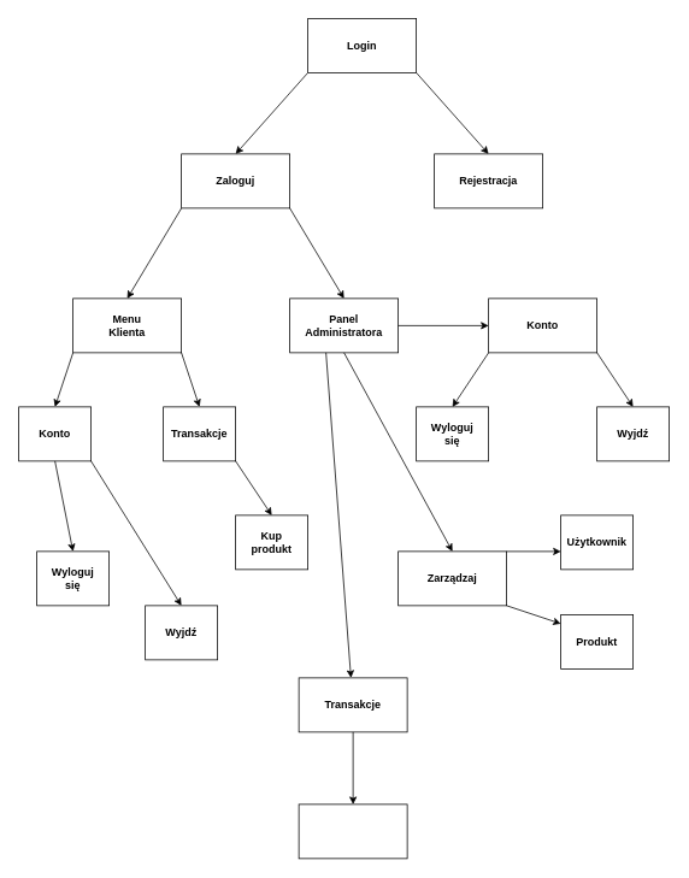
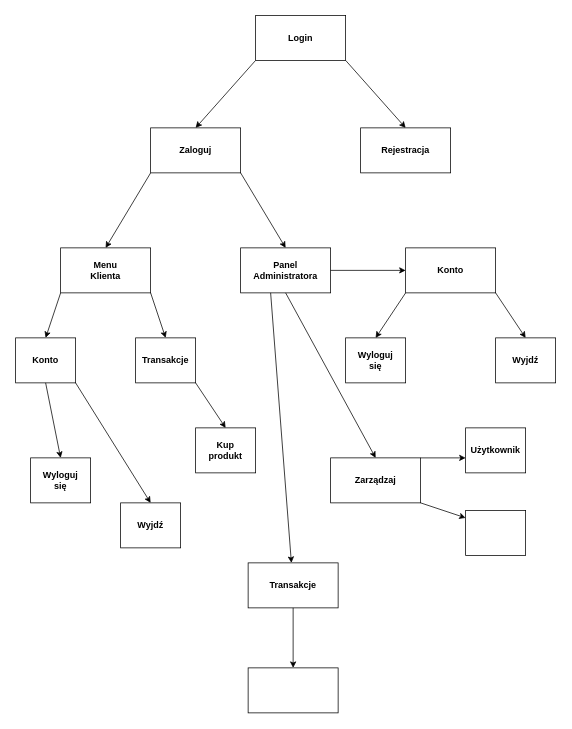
  <mxCell id="0" />
  <mxCell id="1" parent="0" />
  <mxCell id="2" value="" style="rounded=0;whiteSpace=wrap;html=1;" vertex="1" parent="1"><mxGeometry x="340" y="20" width="120" height="60" as="geometry" /></mxCell>
  <mxCell id="3" value="&lt;b&gt;Login&lt;/b&gt;" style="text;html=1;strokeColor=none;fillColor=none;align=center;verticalAlign=middle;whiteSpace=wrap;rounded=0;" vertex="1" parent="1"><mxGeometry x="380" y="40" width="40" height="20" as="geometry" /></mxCell>
  <mxCell id="4" value="" style="endArrow=classic;html=1;exitX=0;exitY=1;exitDx=0;exitDy=0;" edge="1" parent="1" source="2"><mxGeometry width="50" height="50" relative="1" as="geometry"><mxPoint x="400" y="250" as="sourcePoint" /><mxPoint x="260" y="170" as="targetPoint" /></mxGeometry></mxCell>
  <mxCell id="5" value="" style="endArrow=classic;html=1;exitX=1;exitY=1;exitDx=0;exitDy=0;" edge="1" parent="1" source="2"><mxGeometry width="50" height="50" relative="1" as="geometry"><mxPoint x="474" y="100" as="sourcePoint" /><mxPoint x="540" y="170" as="targetPoint" /></mxGeometry></mxCell>
  <mxCell id="6" value="" style="rounded=0;whiteSpace=wrap;html=1;" vertex="1" parent="1"><mxGeometry x="200" y="170" width="120" height="60" as="geometry" /></mxCell>
  <mxCell id="7" value="" style="rounded=0;whiteSpace=wrap;html=1;" vertex="1" parent="1"><mxGeometry x="480" y="170" width="120" height="60" as="geometry" /></mxCell>
  <mxCell id="8" value="&lt;b&gt;Rejestracja&lt;/b&gt;" style="text;html=1;strokeColor=none;fillColor=none;align=center;verticalAlign=middle;whiteSpace=wrap;rounded=0;" vertex="1" parent="1"><mxGeometry x="520" y="190" width="40" height="20" as="geometry" /></mxCell>
  <mxCell id="9" value="&lt;b&gt;Zaloguj&lt;/b&gt;" style="text;html=1;strokeColor=none;fillColor=none;align=center;verticalAlign=middle;whiteSpace=wrap;rounded=0;" vertex="1" parent="1"><mxGeometry x="240" y="190" width="40" height="20" as="geometry" /></mxCell>
  <mxCell id="10" value="" style="endArrow=classic;html=1;exitX=0;exitY=1;exitDx=0;exitDy=0;" edge="1" parent="1" source="6"><mxGeometry width="50" height="50" relative="1" as="geometry"><mxPoint x="200" y="250" as="sourcePoint" /><mxPoint x="140" y="330" as="targetPoint" /></mxGeometry></mxCell>
  <mxCell id="11" value="" style="endArrow=classic;html=1;exitX=1;exitY=1;exitDx=0;exitDy=0;" edge="1" parent="1" source="6"><mxGeometry width="50" height="50" relative="1" as="geometry"><mxPoint x="320" y="260" as="sourcePoint" /><mxPoint x="380" y="330" as="targetPoint" /></mxGeometry></mxCell>
  <mxCell id="12" value="" style="rounded=0;whiteSpace=wrap;html=1;" vertex="1" parent="1"><mxGeometry x="80" y="330" width="120" height="60" as="geometry" /></mxCell>
  <mxCell id="13" value="" style="rounded=0;whiteSpace=wrap;html=1;" vertex="1" parent="1"><mxGeometry x="320" y="330" width="120" height="60" as="geometry" /></mxCell>
  <mxCell id="14" value="&lt;b&gt;Menu Klienta&lt;/b&gt;" style="text;html=1;strokeColor=none;fillColor=none;align=center;verticalAlign=middle;whiteSpace=wrap;rounded=0;" vertex="1" parent="1"><mxGeometry x="120" y="350" width="40" height="20" as="geometry" /></mxCell>
  <mxCell id="15" value="" style="endArrow=classic;html=1;exitX=0;exitY=1;exitDx=0;exitDy=0;entryX=0.5;entryY=0;entryDx=0;entryDy=0;" edge="1" parent="1" source="12" target="16"><mxGeometry width="50" height="50" relative="1" as="geometry"><mxPoint x="210" y="500" as="sourcePoint" /><mxPoint x="100" y="450" as="targetPoint" /></mxGeometry></mxCell>
  <mxCell id="16" value="" style="rounded=0;whiteSpace=wrap;html=1;" vertex="1" parent="1"><mxGeometry y="450" width="80" height="60" as="geometry" x="20" /></mxCell>
  <mxCell id="17" value="&lt;b&gt;Konto&lt;/b&gt;" style="text;html=1;strokeColor=none;fillColor=none;align=center;verticalAlign=middle;whiteSpace=wrap;rounded=0;" vertex="1" parent="1"><mxGeometry x="40" y="470" width="40" height="20" as="geometry" /></mxCell>
  <mxCell id="18" value="" style="rounded=0;whiteSpace=wrap;html=1;" vertex="1" parent="1"><mxGeometry x="180" y="450" width="80" height="60" as="geometry" /></mxCell>
  <mxCell id="19" value="" style="endArrow=classic;html=1;exitX=1;exitY=1;exitDx=0;exitDy=0;entryX=0.5;entryY=0;entryDx=0;entryDy=0;" edge="1" parent="1" source="12" target="18"><mxGeometry width="50" height="50" relative="1" as="geometry"><mxPoint x="170" y="400" as="sourcePoint" /><mxPoint x="150" y="460" as="targetPoint" /></mxGeometry></mxCell>
  <mxCell id="20" value="&lt;b&gt;Transakcje&lt;/b&gt;" style="text;html=1;strokeColor=none;fillColor=none;align=center;verticalAlign=middle;whiteSpace=wrap;rounded=0;" vertex="1" parent="1"><mxGeometry x="200" y="470" width="40" height="20" as="geometry" /></mxCell>
  <mxCell id="21" value="" style="rounded=0;whiteSpace=wrap;html=1;" vertex="1" parent="1"><mxGeometry x="40" y="610" width="80" height="60" as="geometry" /></mxCell>
  <mxCell id="22" value="" style="endArrow=classic;html=1;exitX=0.5;exitY=1;exitDx=0;exitDy=0;entryX=0.5;entryY=0;entryDx=0;entryDy=0;" edge="1" parent="1" source="16" target="21"><mxGeometry width="50" height="50" relative="1" as="geometry"><mxPoint x="10" y="510" as="sourcePoint" /><mxPoint x="-10" y="570" as="targetPoint" /></mxGeometry></mxCell>
  <mxCell id="23" value="&lt;b&gt;Wyloguj się&lt;/b&gt;" style="text;html=1;strokeColor=none;fillColor=none;align=center;verticalAlign=middle;whiteSpace=wrap;rounded=0;" vertex="1" parent="1"><mxGeometry x="60" y="630" width="40" height="20" as="geometry" /></mxCell>
  <mxCell id="24" value="" style="endArrow=classic;html=1;exitX=1;exitY=1;exitDx=0;exitDy=0;entryX=0.5;entryY=0;entryDx=0;entryDy=0;" edge="1" parent="1" source="16" target="25"><mxGeometry width="50" height="50" relative="1" as="geometry"><mxPoint x="100" y="530" as="sourcePoint" /><mxPoint x="140" y="570" as="targetPoint" /></mxGeometry></mxCell>
  <mxCell id="25" value="" style="rounded=0;whiteSpace=wrap;html=1;" vertex="1" parent="1"><mxGeometry x="160" y="670" width="80" height="60" as="geometry" /></mxCell>
  <mxCell id="26" value="&lt;b&gt;Wyjdź&lt;/b&gt;" style="text;html=1;strokeColor=none;fillColor=none;align=center;verticalAlign=middle;whiteSpace=wrap;rounded=0;" vertex="1" parent="1"><mxGeometry x="180" y="690" width="40" height="20" as="geometry" /></mxCell>
  <mxCell id="27" value="" style="rounded=0;whiteSpace=wrap;html=1;" vertex="1" parent="1"><mxGeometry x="260" y="570" width="80" height="60" as="geometry" /></mxCell>
  <mxCell id="28" value="" style="endArrow=classic;html=1;exitX=1;exitY=1;exitDx=0;exitDy=0;entryX=0.5;entryY=0;entryDx=0;entryDy=0;" edge="1" parent="1" source="18" target="27"><mxGeometry width="50" height="50" relative="1" as="geometry"><mxPoint x="290" y="500" as="sourcePoint" /><mxPoint x="310" y="560" as="targetPoint" /></mxGeometry></mxCell>
  <mxCell id="29" value="&lt;b&gt;Kup produkt&lt;/b&gt;" style="text;html=1;strokeColor=none;fillColor=none;align=center;verticalAlign=middle;whiteSpace=wrap;rounded=0;" vertex="1" parent="1"><mxGeometry x="280" y="590" width="40" height="20" as="geometry" /></mxCell>
  <mxCell id="30" value="&lt;b&gt;Panel Administratora&lt;/b&gt;" style="text;html=1;strokeColor=none;fillColor=none;align=center;verticalAlign=middle;whiteSpace=wrap;rounded=0;" vertex="1" parent="1"><mxGeometry x="360" y="350" width="40" height="20" as="geometry" /></mxCell>
  <mxCell id="31" value="" style="endArrow=classic;html=1;exitX=1;exitY=0.5;exitDx=0;exitDy=0;" edge="1" parent="1" source="13"><mxGeometry width="50" height="50" relative="1" as="geometry"><mxPoint x="500" y="320" as="sourcePoint" /><mxPoint x="540" y="360" as="targetPoint" /></mxGeometry></mxCell>
  <mxCell id="32" value="" style="rounded=0;whiteSpace=wrap;html=1;" vertex="1" parent="1"><mxGeometry x="540" y="330" width="120" height="60" as="geometry" /></mxCell>
  <mxCell id="33" value="&lt;b&gt;Konto&lt;/b&gt;" style="text;html=1;strokeColor=none;fillColor=none;align=center;verticalAlign=middle;whiteSpace=wrap;rounded=0;" vertex="1" parent="1"><mxGeometry x="580" y="350" width="40" height="20" as="geometry" /></mxCell>
  <mxCell id="34" value="" style="endArrow=classic;html=1;exitX=0;exitY=1;exitDx=0;exitDy=0;entryX=0.5;entryY=0;entryDx=0;entryDy=0;" edge="1" parent="1"><mxGeometry width="50" height="50" relative="1" as="geometry"><mxPoint x="540" y="390" as="sourcePoint" /><mxPoint x="500" y="450" as="targetPoint" /></mxGeometry></mxCell>
  <mxCell id="35" value="" style="endArrow=classic;html=1;exitX=1;exitY=1;exitDx=0;exitDy=0;" edge="1" parent="1"><mxGeometry width="50" height="50" relative="1" as="geometry"><mxPoint x="660" y="390" as="sourcePoint" /><mxPoint x="700" y="450" as="targetPoint" /></mxGeometry></mxCell>
  <mxCell id="36" value="" style="rounded=0;whiteSpace=wrap;html=1;" vertex="1" parent="1"><mxGeometry x="460" y="450" width="80" height="60" as="geometry" /></mxCell>
  <mxCell id="37" value="" style="rounded=0;whiteSpace=wrap;html=1;" vertex="1" parent="1"><mxGeometry x="660" y="450" width="80" height="60" as="geometry" /></mxCell>
  <mxCell id="38" value="&lt;b&gt;Wyloguj się&lt;/b&gt;" style="text;html=1;strokeColor=none;fillColor=none;align=center;verticalAlign=middle;whiteSpace=wrap;rounded=0;" vertex="1" parent="1"><mxGeometry x="480" y="470" width="40" height="20" as="geometry" /></mxCell>
  <mxCell id="39" value="&lt;b&gt;Wyjdź&lt;/b&gt;" style="text;html=1;strokeColor=none;fillColor=none;align=center;verticalAlign=middle;whiteSpace=wrap;rounded=0;" vertex="1" parent="1"><mxGeometry x="680" y="470" width="40" height="20" as="geometry" /></mxCell>
  <mxCell id="40" value="" style="endArrow=classic;html=1;exitX=0.5;exitY=1;exitDx=0;exitDy=0;" edge="1" parent="1" source="13"><mxGeometry width="50" height="50" relative="1" as="geometry"><mxPoint x="370" y="520" as="sourcePoint" /><mxPoint x="500" y="610" as="targetPoint" /></mxGeometry></mxCell>
  <mxCell id="41" value="" style="rounded=0;whiteSpace=wrap;html=1;" vertex="1" parent="1"><mxGeometry x="440" y="610" width="120" height="60" as="geometry" /></mxCell>
  <mxCell id="42" value="&lt;b&gt;Zarządzaj&lt;/b&gt;" style="text;html=1;strokeColor=none;fillColor=none;align=center;verticalAlign=middle;whiteSpace=wrap;rounded=0;" vertex="1" parent="1"><mxGeometry x="480" y="630" width="40" height="20" as="geometry" /></mxCell>
  <mxCell id="43" value="" style="endArrow=classic;html=1;exitX=1;exitY=0;exitDx=0;exitDy=0;" edge="1" parent="1" source="41"><mxGeometry width="50" height="50" relative="1" as="geometry"><mxPoint x="640" y="590" as="sourcePoint" /><mxPoint x="620" y="610" as="targetPoint" /></mxGeometry></mxCell>
  <mxCell id="44" value="" style="endArrow=classic;html=1;exitX=1;exitY=1;exitDx=0;exitDy=0;" edge="1" parent="1" source="41"><mxGeometry width="50" height="50" relative="1" as="geometry"><mxPoint x="630" y="680" as="sourcePoint" /><mxPoint x="620" y="690" as="targetPoint" /></mxGeometry></mxCell>
  <mxCell id="45" value="" style="rounded=0;whiteSpace=wrap;html=1;" vertex="1" parent="1"><mxGeometry x="620" y="570" width="80" height="60" as="geometry" /></mxCell>
  <mxCell id="46" value="" style="rounded=0;whiteSpace=wrap;html=1;" vertex="1" parent="1"><mxGeometry x="620" y="680" width="80" height="60" as="geometry" /></mxCell>
  <mxCell id="47" value="&lt;b&gt;Użytkownik&lt;/b&gt;" style="text;html=1;strokeColor=none;fillColor=none;align=center;verticalAlign=middle;whiteSpace=wrap;rounded=0;" vertex="1" parent="1"><mxGeometry x="640" y="590" width="40" height="20" as="geometry" /></mxCell>
- <mxCell id="48" value="&lt;b&gt;Produkt&lt;/b&gt;" style="text;html=1;strokeColor=none;fillColor=none;align=center;verticalAlign=middle;whiteSpace=wrap;rounded=0;" vertex="1" parent="1"><mxGeometry x="640" y="700" width="40" height="20" as="geometry" /></mxCell>
  <mxCell id="49" value="" style="endArrow=classic;html=1;exitX=0.5;exitY=1;exitDx=0;exitDy=0;" edge="1" parent="1" target="50"><mxGeometry width="50" height="50" relative="1" as="geometry"><mxPoint x="360" y="390" as="sourcePoint" /><mxPoint x="380" y="770" as="targetPoint" /></mxGeometry></mxCell>
  <mxCell id="50" value="" style="rounded=0;whiteSpace=wrap;html=1;" vertex="1" parent="1"><mxGeometry x="330" y="750" width="120" height="60" as="geometry" /></mxCell>
  <mxCell id="51" value="&lt;b&gt;Transakcje&lt;/b&gt;" style="text;html=1;strokeColor=none;fillColor=none;align=center;verticalAlign=middle;whiteSpace=wrap;rounded=0;" vertex="1" parent="1"><mxGeometry x="370" y="770" width="40" height="20" as="geometry" /></mxCell>
  <mxCell id="52" value="" style="endArrow=classic;html=1;exitX=1;exitY=1;exitDx=0;exitDy=0;" edge="1" parent="1"><mxGeometry width="50" height="50" relative="1" as="geometry"><mxPoint x="390" y="810" as="sourcePoint" /><mxPoint x="390" y="890" as="targetPoint" /></mxGeometry></mxCell>
  <mxCell id="53" value="" style="rounded=0;whiteSpace=wrap;html=1;" vertex="1" parent="1"><mxGeometry x="330" y="890" width="120" height="60" as="geometry" /></mxCell>
